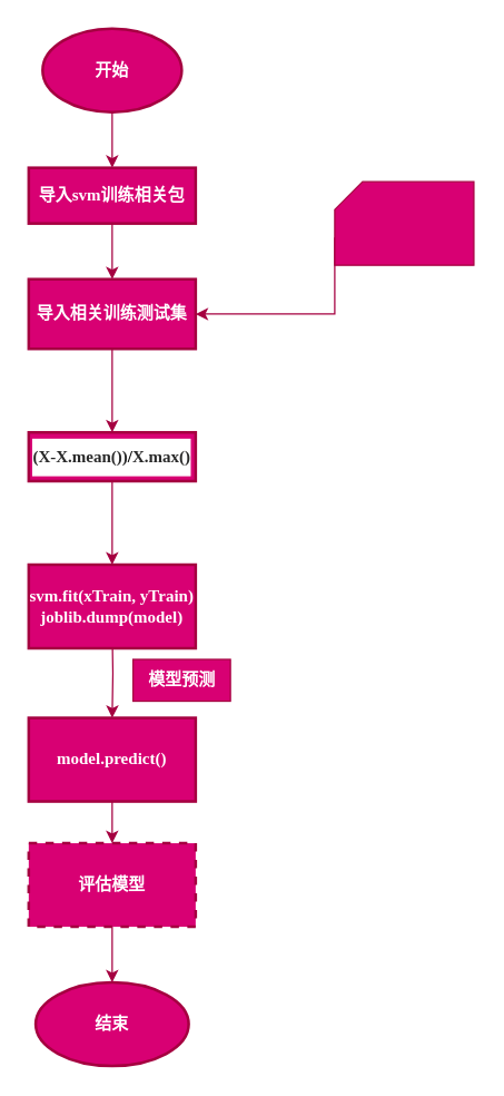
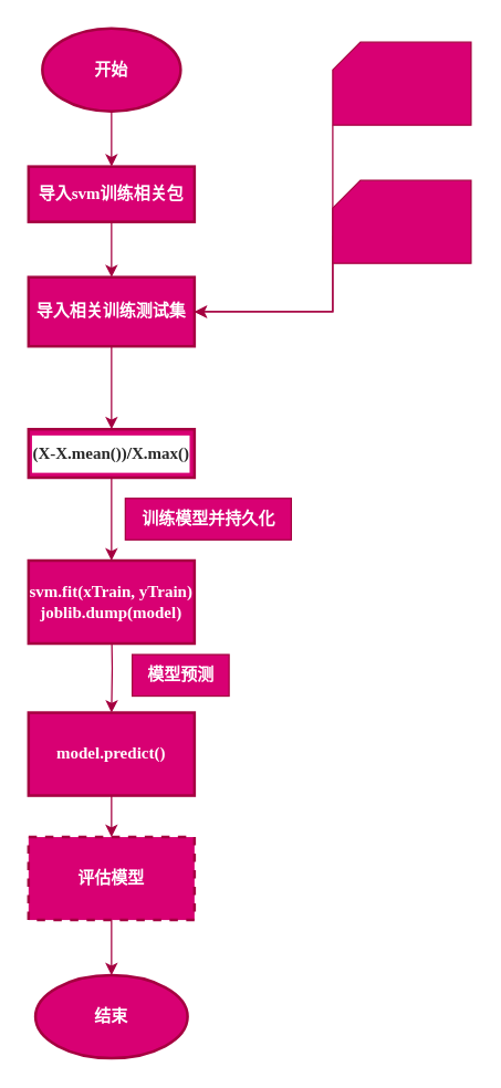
  <mxCell id="0" />
  <mxCell id="1" parent="0" />
  <mxCell id="2" value="" style="edgeStyle=orthogonalEdgeStyle;rounded=0;orthogonalLoop=1;jettySize=auto;html=1;fillColor=#d80073;strokeColor=#A50040;verticalAlign=middle;fontStyle=1;fontFamily=Times New Roman;" parent="1" source="3" target="5" edge="1"><mxGeometry relative="1" as="geometry" /></mxCell>
  <mxCell id="3" value="开始" style="strokeWidth=2;html=1;shape=mxgraph.flowchart.start_1;whiteSpace=wrap;align=center;fillColor=#d80073;strokeColor=#A50040;fontColor=#ffffff;verticalAlign=middle;fontStyle=1;fontFamily=Times New Roman;" parent="1" vertex="1"><mxGeometry x="30" y="20" width="100" height="60" as="geometry" /></mxCell>
  <mxCell id="4" value="" style="edgeStyle=orthogonalEdgeStyle;rounded=0;orthogonalLoop=1;jettySize=auto;html=1;fillColor=#d80073;strokeColor=#A50040;verticalAlign=middle;fontStyle=1;fontFamily=Times New Roman;" parent="1" source="5" target="7" edge="1"><mxGeometry relative="1" as="geometry" /></mxCell>
  <mxCell id="5" value="导入svm训练相关包" style="whiteSpace=wrap;html=1;strokeWidth=2;fillColor=#d80073;strokeColor=#A50040;fontColor=#ffffff;verticalAlign=middle;fontStyle=1;fontFamily=Times New Roman;" parent="1" vertex="1"><mxGeometry x="20" y="120" width="120" height="40" as="geometry" /></mxCell>
  <mxCell id="6" value="" style="edgeStyle=orthogonalEdgeStyle;rounded=0;orthogonalLoop=1;jettySize=auto;html=1;fillColor=#d80073;strokeColor=#A50040;verticalAlign=middle;fontStyle=1;fontFamily=Times New Roman;" parent="1" source="7" target="13" edge="1"><mxGeometry relative="1" as="geometry" /></mxCell>
  <mxCell id="7" value="导入相关训练测试集" style="whiteSpace=wrap;html=1;strokeWidth=2;fillColor=#d80073;strokeColor=#A50040;fontColor=#ffffff;verticalAlign=middle;fontStyle=1;fontFamily=Times New Roman;" parent="1" vertex="1"><mxGeometry x="20" y="200" width="120" height="50" as="geometry" /></mxCell>
+ <mxCell id="8" style="edgeStyle=orthogonalEdgeStyle;rounded=0;orthogonalLoop=1;jettySize=auto;html=1;exitX=0;exitY=1;exitDx=0;exitDy=0;exitPerimeter=0;entryX=1;entryY=0.5;entryDx=0;entryDy=0;fillColor=#d80073;strokeColor=#A50040;verticalAlign=middle;fontStyle=1;fontFamily=Times New Roman;" parent="1" source="9" target="7" edge="1"><mxGeometry relative="1" as="geometry" /></mxCell>
+ <mxCell id="9" value="digits_training.csv" style="verticalLabelPosition=bottom;verticalAlign=middle;html=1;shape=card;whiteSpace=wrap;size=20;arcSize=12;fillColor=#d80073;strokeColor=#A50040;fontColor=#ffffff;fontStyle=1;fontFamily=Times New Roman;" parent="1" vertex="1"><mxGeometry x="240" y="30" width="100" height="60" as="geometry" /></mxCell>
  <mxCell id="10" style="edgeStyle=orthogonalEdgeStyle;rounded=0;orthogonalLoop=1;jettySize=auto;html=1;exitX=0;exitY=0;exitDx=0;exitDy=40;exitPerimeter=0;entryX=1;entryY=0.5;entryDx=0;entryDy=0;fillColor=#d80073;strokeColor=#A50040;verticalAlign=middle;fontStyle=1;fontFamily=Times New Roman;" parent="1" source="11" target="7" edge="1"><mxGeometry relative="1" as="geometry"><Array as="points"><mxPoint x="240" y="225" /></Array></mxGeometry></mxCell>
  <mxCell id="11" value="digits_testing.csv" style="verticalLabelPosition=bottom;verticalAlign=middle;html=1;shape=card;whiteSpace=wrap;size=20;arcSize=12;fillColor=#d80073;strokeColor=#A50040;fontColor=#ffffff;fontStyle=1;fontFamily=Times New Roman;" parent="1" vertex="1"><mxGeometry x="240" y="130" width="100" height="60" as="geometry" /></mxCell>
  <mxCell id="12" value="" style="edgeStyle=orthogonalEdgeStyle;rounded=0;orthogonalLoop=1;jettySize=auto;html=1;fillColor=#d80073;strokeColor=#A50040;verticalAlign=middle;fontStyle=1;fontFamily=Times New Roman;" parent="1" source="13" target="15" edge="1"><mxGeometry relative="1" as="geometry" /></mxCell>
  <mxCell id="13" value="&lt;div style=&quot;color: rgb(41, 41, 41); background-color: rgb(255, 255, 255); line-height: 27px;&quot;&gt;&lt;font style=&quot;font-size: 12px;&quot;&gt;(X-X.mean())&lt;span style=&quot;color: rgb(0, 0, 0);&quot;&gt;/&lt;/span&gt;X.max()&lt;/font&gt;&lt;/div&gt;" style="whiteSpace=wrap;html=1;strokeWidth=2;fillColor=#d80073;strokeColor=#A50040;fontColor=#ffffff;verticalAlign=middle;fontStyle=1;fontFamily=Times New Roman;" parent="1" vertex="1"><mxGeometry x="20" y="310" width="120" height="35" as="geometry" /></mxCell>
  <mxCell id="14" value="" style="edgeStyle=orthogonalEdgeStyle;rounded=0;orthogonalLoop=1;jettySize=auto;html=1;fillColor=#d80073;strokeColor=#A50040;verticalAlign=middle;fontStyle=1;fontFamily=Times New Roman;" parent="1" target="18" edge="1"><mxGeometry relative="1" as="geometry"><mxPoint x="80" y="450" as="sourcePoint" /></mxGeometry></mxCell>
  <mxCell id="15" value="svm.fit(xTrain, yTrain)&lt;br&gt;joblib.dump(model)" style="whiteSpace=wrap;html=1;strokeWidth=2;fillColor=#d80073;strokeColor=#A50040;fontColor=#ffffff;verticalAlign=middle;fontStyle=1;fontFamily=Times New Roman;" parent="1" vertex="1"><mxGeometry x="20" y="405" width="120" height="60" as="geometry" /></mxCell>
+ <mxCell id="16" value="训练模型并持久化" style="text;html=1;align=center;verticalAlign=middle;resizable=0;points=[];autosize=1;strokeColor=#A50040;fillColor=#d80073;fontColor=#ffffff;fontStyle=1;fontFamily=Times New Roman;" parent="1" vertex="1"><mxGeometry x="90" y="360" width="120" height="30" as="geometry" /></mxCell>
  <mxCell id="17" value="" style="edgeStyle=orthogonalEdgeStyle;rounded=0;orthogonalLoop=1;jettySize=auto;html=1;fillColor=#d80073;strokeColor=#A50040;verticalAlign=middle;fontStyle=1;fontFamily=Times New Roman;" parent="1" source="18" target="21" edge="1"><mxGeometry relative="1" as="geometry" /></mxCell>
  <mxCell id="18" value="model.predict()" style="whiteSpace=wrap;html=1;strokeWidth=2;fillColor=#d80073;strokeColor=#A50040;fontColor=#ffffff;verticalAlign=middle;fontStyle=1;fontFamily=Times New Roman;" parent="1" vertex="1"><mxGeometry x="20" y="515" width="120" height="60" as="geometry" /></mxCell>
  <mxCell id="19" value="模型预测" style="text;html=1;align=center;verticalAlign=middle;resizable=0;points=[];autosize=1;strokeColor=#A50040;fillColor=#d80073;fontColor=#ffffff;fontStyle=1;fontFamily=Times New Roman;" parent="1" vertex="1"><mxGeometry x="95" y="473" width="70" height="30" as="geometry" /></mxCell>
  <mxCell id="20" value="" style="edgeStyle=orthogonalEdgeStyle;rounded=0;orthogonalLoop=1;jettySize=auto;html=1;fillColor=#d80073;strokeColor=#A50040;verticalAlign=middle;fontStyle=1;fontFamily=Times New Roman;" parent="1" source="21" target="22" edge="1"><mxGeometry relative="1" as="geometry" /></mxCell>
  <mxCell id="21" value="评估模型" style="whiteSpace=wrap;html=1;strokeWidth=2;fillColor=#d80073;strokeColor=#A50040;fontColor=#ffffff;verticalAlign=middle;fontStyle=1;fontFamily=Times New Roman;dashed=1;" parent="1" vertex="1"><mxGeometry x="20" y="605" width="120" height="60" as="geometry" /></mxCell>
  <mxCell id="22" value="结束" style="ellipse;whiteSpace=wrap;html=1;strokeWidth=2;fillColor=#d80073;strokeColor=#A50040;fontColor=#ffffff;verticalAlign=middle;fontStyle=1;fontFamily=Times New Roman;" parent="1" vertex="1"><mxGeometry x="25" y="705" width="110" height="60" as="geometry" /></mxCell>
